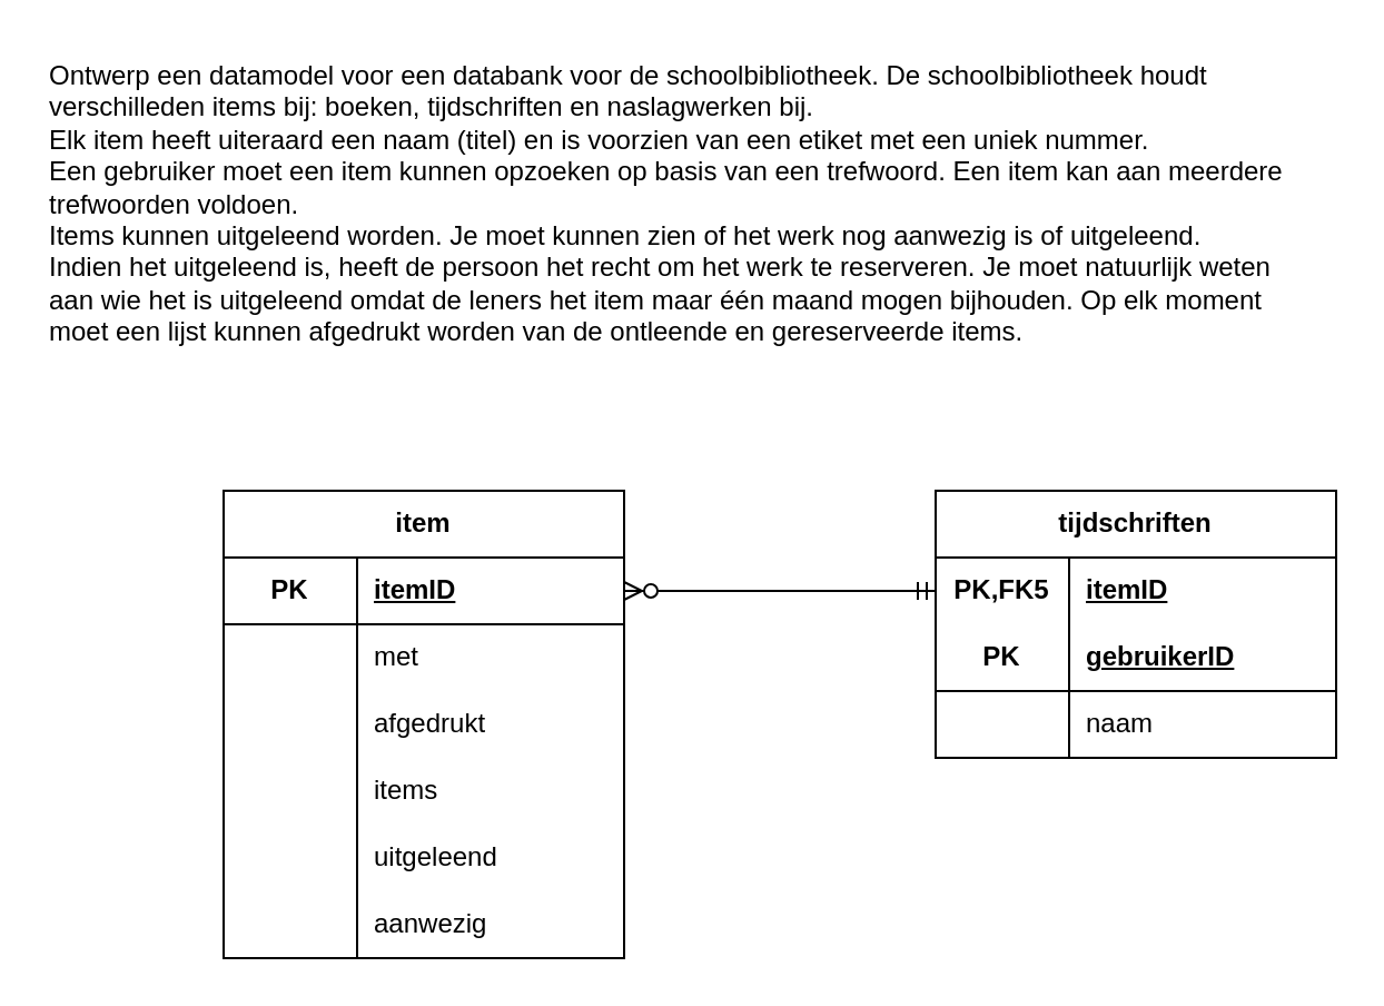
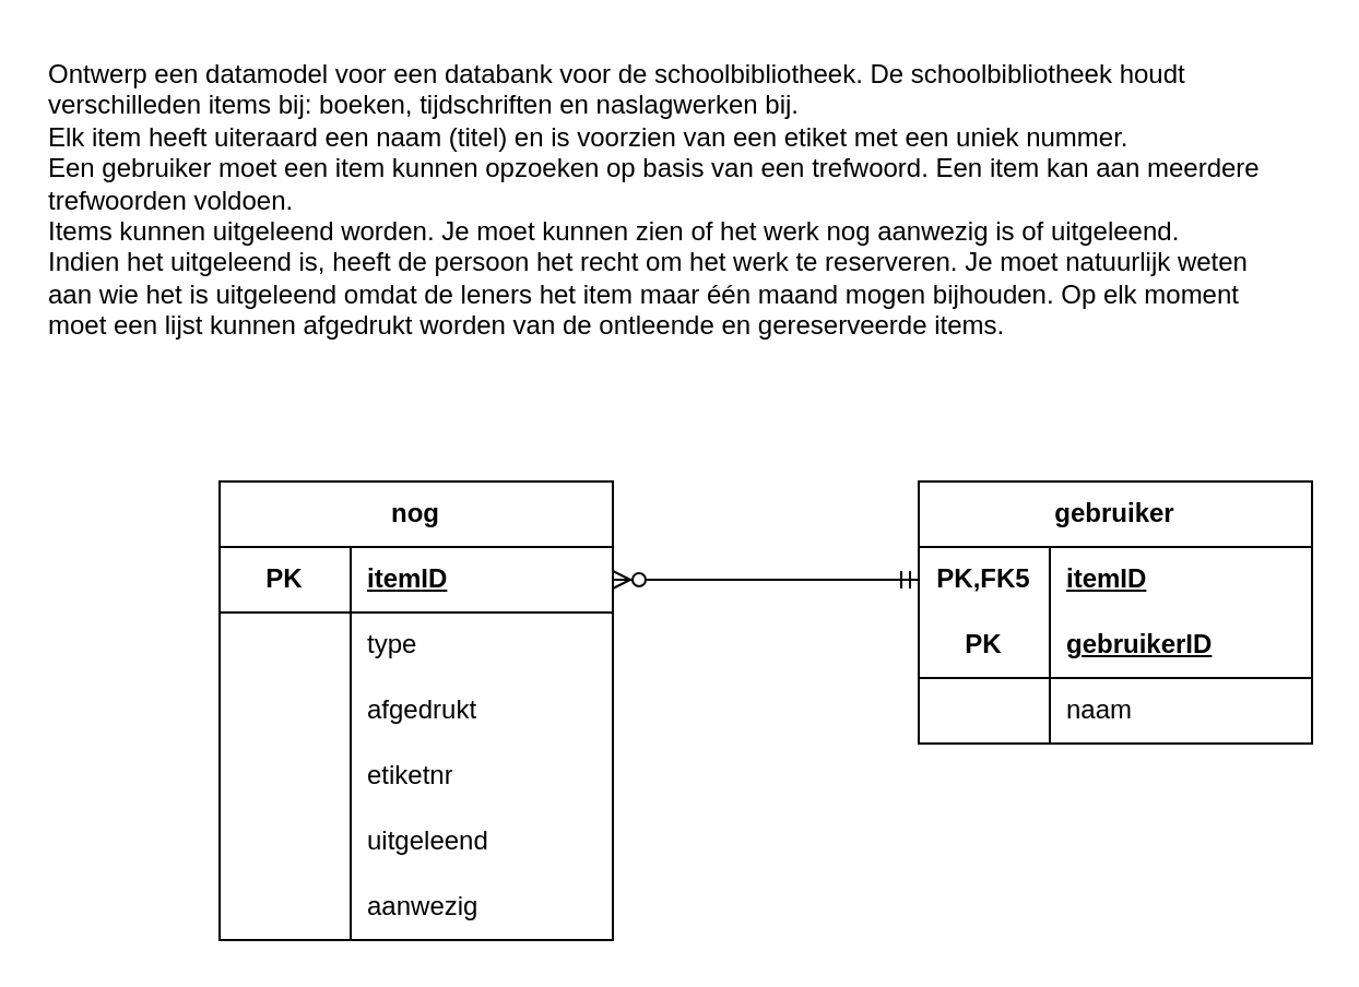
  <mxCell id="0" />
  <mxCell id="1" parent="0" />
  <mxCell id="2" value="Ontwerp een datamodel voor een databank voor de schoolbibliotheek. De schoolbibliotheek houdt&lt;br&gt;verschilleden items bij: boeken, tijdschriften en naslagwerken bij.&lt;br&gt;Elk item heeft uiteraard een naam (titel) en is voorzien van een etiket met een uniek nummer.&lt;br&gt;Een gebruiker moet een item kunnen opzoeken op basis van een trefwoord. Een item kan aan meerdere&lt;br&gt;trefwoorden voldoen.&lt;br&gt;Items kunnen uitgeleend worden. Je moet kunnen zien of het werk nog aanwezig is of uitgeleend.&lt;br&gt;Indien het uitgeleend is, heeft de persoon het recht om het werk te reserveren. Je moet natuurlijk weten aan wie het is uitgeleend omdat de leners het item maar één maand mogen bijhouden. Op elk moment moet een lijst kunnen afgedrukt worden van de ontleende en gereserveerde items." style="text;whiteSpace=wrap;html=1;" vertex="1" parent="1"><mxGeometry width="560" height="160" as="geometry" x="20" y="20" /></mxCell>
- <mxCell id="3" value="item" style="shape=table;startSize=30;container=1;collapsible=1;childLayout=tableLayout;fixedRows=1;rowLines=0;fontStyle=1;align=center;resizeLast=1;html=1;whiteSpace=wrap;" vertex="1" parent="1"><mxGeometry x="100" y="220" width="180" height="210" as="geometry" /></mxCell>
+ <mxCell id="3" value="nog" style="shape=table;startSize=30;container=1;collapsible=1;childLayout=tableLayout;fixedRows=1;rowLines=0;fontStyle=1;align=center;resizeLast=1;html=1;whiteSpace=wrap;" vertex="1" parent="1"><mxGeometry x="100" y="220" width="180" height="210" as="geometry" /></mxCell>
  <mxCell id="4" value="" style="shape=tableRow;horizontal=0;startSize=0;swimlaneHead=0;swimlaneBody=0;fillColor=none;collapsible=0;dropTarget=0;points=[[0,0.5],[1,0.5]];portConstraint=eastwest;top=0;left=0;right=0;bottom=1;html=1;" vertex="1" parent="3"><mxGeometry y="30" width="180" height="30" as="geometry" /></mxCell>
  <mxCell id="5" value="PK" style="shape=partialRectangle;connectable=0;fillColor=none;top=0;left=0;bottom=0;right=0;fontStyle=1;overflow=hidden;html=1;whiteSpace=wrap;" vertex="1" parent="4"><mxGeometry width="60" height="30" as="geometry"><mxRectangle width="60" height="30" as="alternateBounds" /></mxGeometry></mxCell>
  <mxCell id="6" value="itemID" style="shape=partialRectangle;connectable=0;fillColor=none;top=0;left=0;bottom=0;right=0;align=left;spacingLeft=6;fontStyle=5;overflow=hidden;html=1;whiteSpace=wrap;" vertex="1" parent="4"><mxGeometry x="60" width="120" height="30" as="geometry"><mxRectangle width="120" height="30" as="alternateBounds" /></mxGeometry></mxCell>
  <mxCell id="7" value="" style="shape=tableRow;horizontal=0;startSize=0;swimlaneHead=0;swimlaneBody=0;fillColor=none;collapsible=0;dropTarget=0;points=[[0,0.5],[1,0.5]];portConstraint=eastwest;top=0;left=0;right=0;bottom=0;html=1;" vertex="1" parent="3"><mxGeometry y="60" width="180" height="30" as="geometry" /></mxCell>
  <mxCell id="8" value="" style="shape=partialRectangle;connectable=0;fillColor=none;top=0;left=0;bottom=0;right=0;editable=1;overflow=hidden;html=1;whiteSpace=wrap;" vertex="1" parent="7"><mxGeometry width="60" height="30" as="geometry"><mxRectangle width="60" height="30" as="alternateBounds" /></mxGeometry></mxCell>
- <mxCell id="9" value="met" style="shape=partialRectangle;connectable=0;fillColor=none;top=0;left=0;bottom=0;right=0;align=left;spacingLeft=6;overflow=hidden;html=1;whiteSpace=wrap;" vertex="1" parent="7"><mxGeometry x="60" width="120" height="30" as="geometry"><mxRectangle width="120" height="30" as="alternateBounds" /></mxGeometry></mxCell>
+ <mxCell id="9" value="type" style="shape=partialRectangle;connectable=0;fillColor=none;top=0;left=0;bottom=0;right=0;align=left;spacingLeft=6;overflow=hidden;html=1;whiteSpace=wrap;" vertex="1" parent="7"><mxGeometry x="60" width="120" height="30" as="geometry"><mxRectangle width="120" height="30" as="alternateBounds" /></mxGeometry></mxCell>
  <mxCell id="10" value="" style="shape=tableRow;horizontal=0;startSize=0;swimlaneHead=0;swimlaneBody=0;fillColor=none;collapsible=0;dropTarget=0;points=[[0,0.5],[1,0.5]];portConstraint=eastwest;top=0;left=0;right=0;bottom=0;html=1;" vertex="1" parent="3"><mxGeometry y="90" width="180" height="30" as="geometry" /></mxCell>
  <mxCell id="11" value="" style="shape=partialRectangle;connectable=0;fillColor=none;top=0;left=0;bottom=0;right=0;editable=1;overflow=hidden;html=1;whiteSpace=wrap;" vertex="1" parent="10"><mxGeometry width="60" height="30" as="geometry"><mxRectangle width="60" height="30" as="alternateBounds" /></mxGeometry></mxCell>
  <mxCell id="12" value="afgedrukt" style="shape=partialRectangle;connectable=0;fillColor=none;top=0;left=0;bottom=0;right=0;align=left;spacingLeft=6;overflow=hidden;html=1;whiteSpace=wrap;" vertex="1" parent="10"><mxGeometry x="60" width="120" height="30" as="geometry"><mxRectangle width="120" height="30" as="alternateBounds" /></mxGeometry></mxCell>
  <mxCell id="13" value="" style="shape=tableRow;horizontal=0;startSize=0;swimlaneHead=0;swimlaneBody=0;fillColor=none;collapsible=0;dropTarget=0;points=[[0,0.5],[1,0.5]];portConstraint=eastwest;top=0;left=0;right=0;bottom=0;html=1;" vertex="1" parent="3"><mxGeometry y="120" width="180" height="30" as="geometry" /></mxCell>
  <mxCell id="14" value="" style="shape=partialRectangle;connectable=0;fillColor=none;top=0;left=0;bottom=0;right=0;editable=1;overflow=hidden;html=1;whiteSpace=wrap;" vertex="1" parent="13"><mxGeometry width="60" height="30" as="geometry"><mxRectangle width="60" height="30" as="alternateBounds" /></mxGeometry></mxCell>
- <mxCell id="15" value="items" style="shape=partialRectangle;connectable=0;fillColor=none;top=0;left=0;bottom=0;right=0;align=left;spacingLeft=6;overflow=hidden;html=1;whiteSpace=wrap;" vertex="1" parent="13"><mxGeometry x="60" width="120" height="30" as="geometry"><mxRectangle width="120" height="30" as="alternateBounds" /></mxGeometry></mxCell>
+ <mxCell id="15" value="etiketnr" style="shape=partialRectangle;connectable=0;fillColor=none;top=0;left=0;bottom=0;right=0;align=left;spacingLeft=6;overflow=hidden;html=1;whiteSpace=wrap;" vertex="1" parent="13"><mxGeometry x="60" width="120" height="30" as="geometry"><mxRectangle width="120" height="30" as="alternateBounds" /></mxGeometry></mxCell>
  <mxCell id="16" value="" style="shape=tableRow;horizontal=0;startSize=0;swimlaneHead=0;swimlaneBody=0;fillColor=none;collapsible=0;dropTarget=0;points=[[0,0.5],[1,0.5]];portConstraint=eastwest;top=0;left=0;right=0;bottom=0;html=1;" vertex="1" parent="3"><mxGeometry y="150" width="180" height="30" as="geometry" /></mxCell>
  <mxCell id="17" value="" style="shape=partialRectangle;connectable=0;fillColor=none;top=0;left=0;bottom=0;right=0;editable=1;overflow=hidden;html=1;whiteSpace=wrap;" vertex="1" parent="16"><mxGeometry width="60" height="30" as="geometry"><mxRectangle width="60" height="30" as="alternateBounds" /></mxGeometry></mxCell>
  <mxCell id="18" value="uitgeleend" style="shape=partialRectangle;connectable=0;fillColor=none;top=0;left=0;bottom=0;right=0;align=left;spacingLeft=6;overflow=hidden;html=1;whiteSpace=wrap;" vertex="1" parent="16"><mxGeometry x="60" width="120" height="30" as="geometry"><mxRectangle width="120" height="30" as="alternateBounds" /></mxGeometry></mxCell>
  <mxCell id="19" value="" style="shape=tableRow;horizontal=0;startSize=0;swimlaneHead=0;swimlaneBody=0;fillColor=none;collapsible=0;dropTarget=0;points=[[0,0.5],[1,0.5]];portConstraint=eastwest;top=0;left=0;right=0;bottom=0;html=1;" vertex="1" parent="3"><mxGeometry y="180" width="180" height="30" as="geometry" /></mxCell>
  <mxCell id="20" value="" style="shape=partialRectangle;connectable=0;fillColor=none;top=0;left=0;bottom=0;right=0;editable=1;overflow=hidden;html=1;whiteSpace=wrap;" vertex="1" parent="19"><mxGeometry width="60" height="30" as="geometry"><mxRectangle width="60" height="30" as="alternateBounds" /></mxGeometry></mxCell>
  <mxCell id="21" value="aanwezig" style="shape=partialRectangle;connectable=0;fillColor=none;top=0;left=0;bottom=0;right=0;align=left;spacingLeft=6;overflow=hidden;html=1;whiteSpace=wrap;" vertex="1" parent="19"><mxGeometry x="60" width="120" height="30" as="geometry"><mxRectangle width="120" height="30" as="alternateBounds" /></mxGeometry></mxCell>
- <mxCell id="22" value="tijdschriften" style="shape=table;startSize=30;container=1;collapsible=1;childLayout=tableLayout;fixedRows=1;rowLines=0;fontStyle=1;align=center;resizeLast=1;html=1;whiteSpace=wrap;" vertex="1" parent="1"><mxGeometry x="420" y="220" width="180" height="120" as="geometry" /></mxCell>
+ <mxCell id="22" value="gebruiker" style="shape=table;startSize=30;container=1;collapsible=1;childLayout=tableLayout;fixedRows=1;rowLines=0;fontStyle=1;align=center;resizeLast=1;html=1;whiteSpace=wrap;" vertex="1" parent="1"><mxGeometry x="420" y="220" width="180" height="120" as="geometry" /></mxCell>
  <mxCell id="23" value="" style="shape=tableRow;horizontal=0;startSize=0;swimlaneHead=0;swimlaneBody=0;fillColor=none;collapsible=0;dropTarget=0;points=[[0,0.5],[1,0.5]];portConstraint=eastwest;top=0;left=0;right=0;bottom=0;html=1;" vertex="1" parent="22"><mxGeometry y="30" width="180" height="30" as="geometry" /></mxCell>
  <mxCell id="24" value="PK,FK5" style="shape=partialRectangle;connectable=0;fillColor=none;top=0;left=0;bottom=0;right=0;fontStyle=1;overflow=hidden;html=1;whiteSpace=wrap;" vertex="1" parent="23"><mxGeometry width="60" height="30" as="geometry"><mxRectangle width="60" height="30" as="alternateBounds" /></mxGeometry></mxCell>
  <mxCell id="25" value="itemID" style="shape=partialRectangle;connectable=0;fillColor=none;top=0;left=0;bottom=0;right=0;align=left;spacingLeft=6;fontStyle=5;overflow=hidden;html=1;whiteSpace=wrap;" vertex="1" parent="23"><mxGeometry x="60" width="120" height="30" as="geometry"><mxRectangle width="120" height="30" as="alternateBounds" /></mxGeometry></mxCell>
  <mxCell id="26" value="" style="shape=tableRow;horizontal=0;startSize=0;swimlaneHead=0;swimlaneBody=0;fillColor=none;collapsible=0;dropTarget=0;points=[[0,0.5],[1,0.5]];portConstraint=eastwest;top=0;left=0;right=0;bottom=1;html=1;" vertex="1" parent="22"><mxGeometry y="60" width="180" height="30" as="geometry" /></mxCell>
  <mxCell id="27" value="PK" style="shape=partialRectangle;connectable=0;fillColor=none;top=0;left=0;bottom=0;right=0;fontStyle=1;overflow=hidden;html=1;whiteSpace=wrap;" vertex="1" parent="26"><mxGeometry width="60" height="30" as="geometry"><mxRectangle width="60" height="30" as="alternateBounds" /></mxGeometry></mxCell>
  <mxCell id="28" value="gebruikerID" style="shape=partialRectangle;connectable=0;fillColor=none;top=0;left=0;bottom=0;right=0;align=left;spacingLeft=6;fontStyle=5;overflow=hidden;html=1;whiteSpace=wrap;" vertex="1" parent="26"><mxGeometry x="60" width="120" height="30" as="geometry"><mxRectangle width="120" height="30" as="alternateBounds" /></mxGeometry></mxCell>
  <mxCell id="29" value="" style="shape=tableRow;horizontal=0;startSize=0;swimlaneHead=0;swimlaneBody=0;fillColor=none;collapsible=0;dropTarget=0;points=[[0,0.5],[1,0.5]];portConstraint=eastwest;top=0;left=0;right=0;bottom=0;html=1;" vertex="1" parent="22"><mxGeometry y="90" width="180" height="30" as="geometry" /></mxCell>
  <mxCell id="30" value="" style="shape=partialRectangle;connectable=0;fillColor=none;top=0;left=0;bottom=0;right=0;editable=1;overflow=hidden;html=1;whiteSpace=wrap;" vertex="1" parent="29"><mxGeometry width="60" height="30" as="geometry"><mxRectangle width="60" height="30" as="alternateBounds" /></mxGeometry></mxCell>
  <mxCell id="31" value="naam" style="shape=partialRectangle;connectable=0;fillColor=none;top=0;left=0;bottom=0;right=0;align=left;spacingLeft=6;overflow=hidden;html=1;whiteSpace=wrap;" vertex="1" parent="29"><mxGeometry x="60" width="120" height="30" as="geometry"><mxRectangle width="120" height="30" as="alternateBounds" /></mxGeometry></mxCell>
  <mxCell id="32" value="" style="edgeStyle=entityRelationEdgeStyle;fontSize=12;html=1;endArrow=ERzeroToMany;startArrow=ERmandOne;rounded=0;exitX=0;exitY=0.5;exitDx=0;exitDy=0;entryX=1;entryY=0.5;entryDx=0;entryDy=0;" edge="1" parent="1" source="23" target="4"><mxGeometry width="100" height="100" relative="1" as="geometry"><mxPoint x="380" y="360" as="sourcePoint" /><mxPoint x="480" y="260" as="targetPoint" /></mxGeometry></mxCell>
